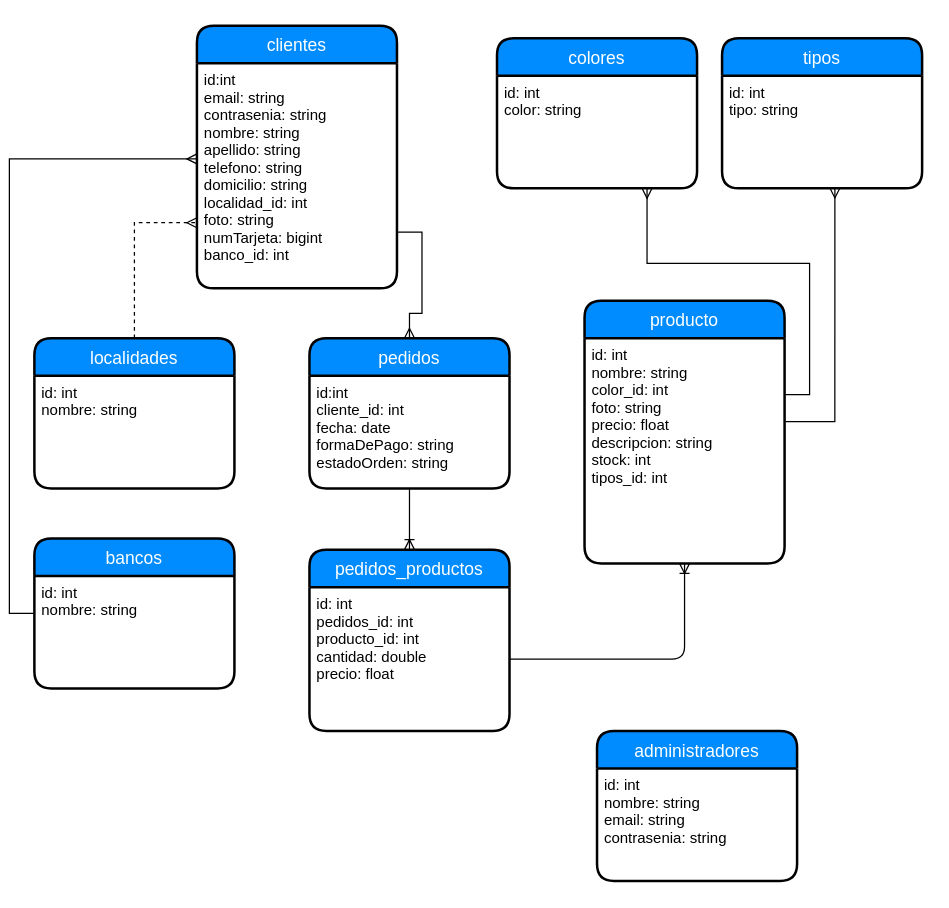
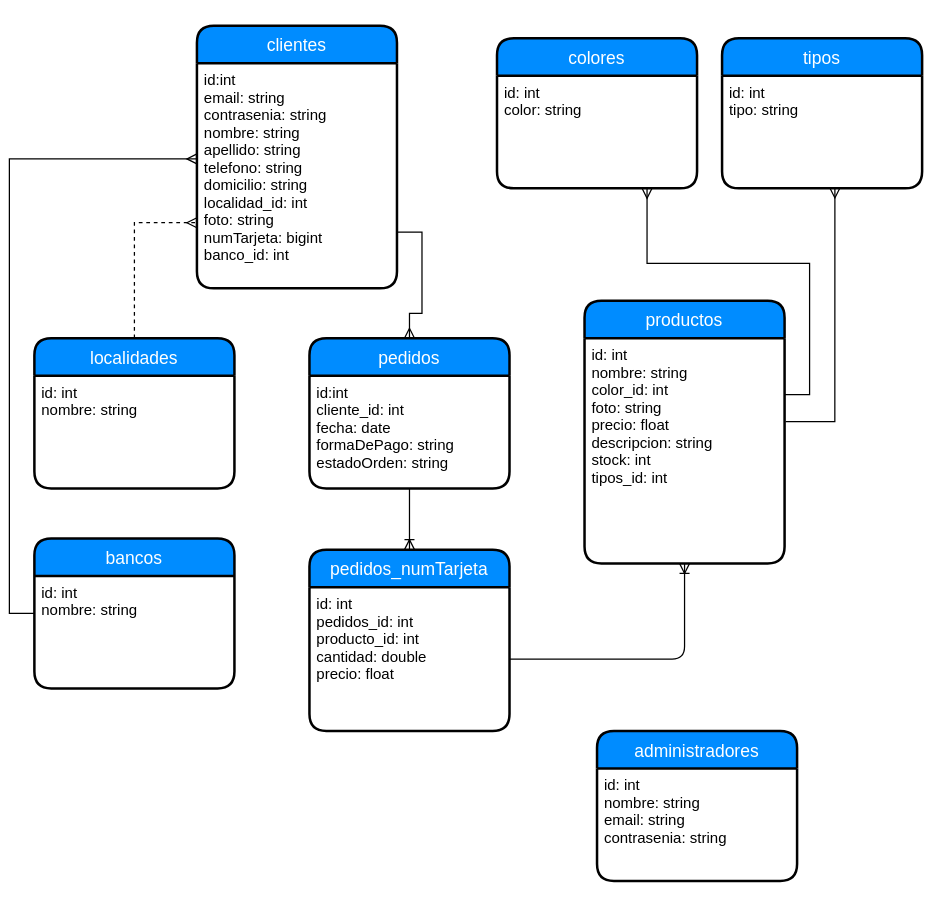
  <mxCell id="0" />
  <mxCell id="1" parent="0" />
  <mxCell id="2" value="" style="fontSize=12;html=1;endArrow=ERoneToMany;entryX=0.5;entryY=1;entryDx=0;entryDy=0;edgeStyle=orthogonalEdgeStyle;" parent="1" source="12" target="15" edge="1"><mxGeometry width="100" height="100" relative="1" as="geometry"><mxPoint x="540" y="469" as="sourcePoint" /><mxPoint x="540.235" y="434.941" as="targetPoint" /></mxGeometry></mxCell>
  <mxCell id="3" style="edgeStyle=orthogonalEdgeStyle;rounded=0;orthogonalLoop=1;jettySize=auto;html=1;exitX=0.5;exitY=0;exitDx=0;exitDy=0;entryX=0;entryY=0.75;entryDx=0;entryDy=0;endArrow=ERmany;endFill=0;dashed=1;" parent="1" source="4" target="23" edge="1"><mxGeometry relative="1" as="geometry" /></mxCell>
  <mxCell id="4" value="localidades" style="swimlane;childLayout=stackLayout;horizontal=1;startSize=30;horizontalStack=0;fillColor=#008cff;fontColor=#FFFFFF;rounded=1;fontSize=14;fontStyle=0;strokeWidth=2;resizeParent=0;resizeLast=1;shadow=0;dashed=0;align=center;" parent="1" vertex="1"><mxGeometry x="20" y="270" width="160" height="120" as="geometry" /></mxCell>
  <mxCell id="5" value="id: int&#10;nombre: string&#10;" style="align=left;strokeColor=none;fillColor=none;spacingLeft=4;fontSize=12;verticalAlign=top;resizable=0;rotatable=0;part=1;" parent="4" vertex="1"><mxGeometry y="30" width="160" height="90" as="geometry" /></mxCell>
  <mxCell id="6" style="edgeStyle=orthogonalEdgeStyle;rounded=0;orthogonalLoop=1;jettySize=auto;html=1;exitX=0;exitY=0.5;exitDx=0;exitDy=0;entryX=0;entryY=0.425;entryDx=0;entryDy=0;entryPerimeter=0;endArrow=ERmany;endFill=0;" parent="1" source="7" target="24" edge="1"><mxGeometry relative="1" as="geometry" /></mxCell>
  <mxCell id="7" value="bancos" style="swimlane;childLayout=stackLayout;horizontal=1;startSize=30;horizontalStack=0;fillColor=#008cff;fontColor=#FFFFFF;rounded=1;fontSize=14;fontStyle=0;strokeWidth=2;resizeParent=0;resizeLast=1;shadow=0;dashed=0;align=center;" parent="1" vertex="1"><mxGeometry x="20" y="430" width="160" height="120" as="geometry" /></mxCell>
  <mxCell id="8" value="id: int&#10;nombre: string&#10;" style="align=left;strokeColor=none;fillColor=none;spacingLeft=4;fontSize=12;verticalAlign=top;resizable=0;rotatable=0;part=1;" parent="7" vertex="1"><mxGeometry y="30" width="160" height="90" as="geometry" /></mxCell>
  <mxCell id="9" value="pedidos" style="swimlane;childLayout=stackLayout;horizontal=1;startSize=30;horizontalStack=0;fillColor=#008cff;fontColor=#FFFFFF;rounded=1;fontSize=14;fontStyle=0;strokeWidth=2;resizeParent=0;resizeLast=1;shadow=0;dashed=0;align=center;" parent="1" vertex="1"><mxGeometry x="240" y="270" width="160" height="120" as="geometry" /></mxCell>
  <mxCell id="10" value="id:int&#10;cliente_id: int&#10;fecha: date&#10;formaDePago: string&#10;estadoOrden: string&#10;" style="align=left;strokeColor=none;fillColor=none;spacingLeft=4;fontSize=12;verticalAlign=top;resizable=0;rotatable=0;part=1;" parent="9" vertex="1"><mxGeometry y="30" width="160" height="90" as="geometry" /></mxCell>
- <mxCell id="11" value="pedidos_productos" style="swimlane;childLayout=stackLayout;horizontal=1;startSize=30;horizontalStack=0;fillColor=#008cff;fontColor=#FFFFFF;rounded=1;fontSize=14;fontStyle=0;strokeWidth=2;resizeParent=0;resizeLast=1;shadow=0;dashed=0;align=center;" parent="1" vertex="1"><mxGeometry x="240" y="439" width="160" height="145" as="geometry" /></mxCell>
+ <mxCell id="11" value="pedidos_numTarjeta" style="swimlane;childLayout=stackLayout;horizontal=1;startSize=30;horizontalStack=0;fillColor=#008cff;fontColor=#FFFFFF;rounded=1;fontSize=14;fontStyle=0;strokeWidth=2;resizeParent=0;resizeLast=1;shadow=0;dashed=0;align=center;" parent="1" vertex="1"><mxGeometry x="240" y="439" width="160" height="145" as="geometry" /></mxCell>
  <mxCell id="12" value="id: int&#10;pedidos_id: int&#10;producto_id: int&#10;cantidad: double&#10;precio: float&#10;" style="align=left;strokeColor=none;fillColor=none;spacingLeft=4;fontSize=12;verticalAlign=top;resizable=0;rotatable=0;part=1;" parent="11" vertex="1"><mxGeometry y="30" width="160" height="115" as="geometry" /></mxCell>
  <mxCell id="13" value="" style="fontSize=12;html=1;endArrow=ERoneToMany;entryX=0.5;entryY=0;entryDx=0;entryDy=0;exitX=0.5;exitY=1;exitDx=0;exitDy=0;" parent="1" source="10" target="11" edge="1"><mxGeometry width="100" height="100" relative="1" as="geometry"><mxPoint x="270" y="500" as="sourcePoint" /><mxPoint x="370" y="400" as="targetPoint" /></mxGeometry></mxCell>
- <mxCell id="14" value="producto" style="swimlane;childLayout=stackLayout;horizontal=1;startSize=30;horizontalStack=0;fillColor=#008cff;fontColor=#FFFFFF;rounded=1;fontSize=14;fontStyle=0;strokeWidth=2;resizeParent=0;resizeLast=1;shadow=0;dashed=0;align=center;" parent="1" vertex="1"><mxGeometry x="460" y="240" width="160" height="210" as="geometry" /></mxCell>
+ <mxCell id="14" value="productos" style="swimlane;childLayout=stackLayout;horizontal=1;startSize=30;horizontalStack=0;fillColor=#008cff;fontColor=#FFFFFF;rounded=1;fontSize=14;fontStyle=0;strokeWidth=2;resizeParent=0;resizeLast=1;shadow=0;dashed=0;align=center;" parent="1" vertex="1"><mxGeometry x="460" y="240" width="160" height="210" as="geometry" /></mxCell>
  <mxCell id="15" value="id: int&#10;nombre: string&#10;color_id: int&#10;foto: string&#10;precio: float&#10;descripcion: string&#10;stock: int&#10;tipos_id: int&#10;" style="align=left;strokeColor=none;fillColor=none;spacingLeft=4;fontSize=12;verticalAlign=top;resizable=0;rotatable=0;part=1;" parent="14" vertex="1"><mxGeometry y="30" width="160" height="180" as="geometry" /></mxCell>
  <mxCell id="16" style="edgeStyle=orthogonalEdgeStyle;rounded=0;orthogonalLoop=1;jettySize=auto;html=1;exitX=1;exitY=0.25;exitDx=0;exitDy=0;entryX=0.75;entryY=1;entryDx=0;entryDy=0;endArrow=ERmany;endFill=0;" parent="1" source="15" target="19" edge="1"><mxGeometry relative="1" as="geometry" /></mxCell>
  <mxCell id="17" style="edgeStyle=orthogonalEdgeStyle;rounded=0;orthogonalLoop=1;jettySize=auto;html=1;exitX=1;exitY=0.75;exitDx=0;exitDy=0;endArrow=ERmany;endFill=0;" parent="1" source="24" target="9" edge="1"><mxGeometry relative="1" as="geometry" /></mxCell>
  <mxCell id="18" value="colores" style="swimlane;childLayout=stackLayout;horizontal=1;startSize=30;horizontalStack=0;fillColor=#008cff;fontColor=#FFFFFF;rounded=1;fontSize=14;fontStyle=0;strokeWidth=2;resizeParent=0;resizeLast=1;shadow=0;dashed=0;align=center;" parent="1" vertex="1"><mxGeometry x="390" y="30" width="160" height="120" as="geometry" /></mxCell>
  <mxCell id="19" value="id: int&#10;color: string&#10;" style="align=left;strokeColor=none;fillColor=none;spacingLeft=4;fontSize=12;verticalAlign=top;resizable=0;rotatable=0;part=1;" parent="18" vertex="1"><mxGeometry y="30" width="160" height="90" as="geometry" /></mxCell>
  <mxCell id="20" value="tipos" style="swimlane;childLayout=stackLayout;horizontal=1;startSize=30;horizontalStack=0;fillColor=#008cff;fontColor=#FFFFFF;rounded=1;fontSize=14;fontStyle=0;strokeWidth=2;resizeParent=0;resizeLast=1;shadow=0;dashed=0;align=center;" parent="1" vertex="1"><mxGeometry x="570" y="30" width="160" height="120" as="geometry" /></mxCell>
  <mxCell id="21" value="id: int&#10;tipo: string&#10;" style="align=left;strokeColor=none;fillColor=none;spacingLeft=4;fontSize=12;verticalAlign=top;resizable=0;rotatable=0;part=1;" parent="20" vertex="1"><mxGeometry y="30" width="160" height="90" as="geometry" /></mxCell>
  <mxCell id="22" style="edgeStyle=orthogonalEdgeStyle;rounded=0;orthogonalLoop=1;jettySize=auto;html=1;exitX=1.005;exitY=0.37;exitDx=0;exitDy=0;entryX=0.564;entryY=0.997;entryDx=0;entryDy=0;endArrow=ERmany;endFill=0;entryPerimeter=0;exitPerimeter=0;" parent="1" source="15" target="21" edge="1"><mxGeometry relative="1" as="geometry"><mxPoint x="629.647" y="290.353" as="sourcePoint" /><mxPoint x="540.235" y="159.765" as="targetPoint" /></mxGeometry></mxCell>
  <mxCell id="23" value="clientes" style="swimlane;childLayout=stackLayout;horizontal=1;startSize=30;horizontalStack=0;fillColor=#008cff;fontColor=#FFFFFF;rounded=1;fontSize=14;fontStyle=0;strokeWidth=2;resizeParent=0;resizeLast=1;shadow=0;dashed=0;align=center;" parent="1" vertex="1"><mxGeometry x="150" y="20" width="160" height="210" as="geometry" /></mxCell>
  <mxCell id="24" value="id:int&#10;email: string&#10;contrasenia: string&#10;nombre: string&#10;apellido: string&#10;telefono: string&#10;domicilio: string&#10;localidad_id: int&#10;foto: string&#10;numTarjeta: bigint&#10;banco_id: int&#10;&#10;" style="align=left;strokeColor=none;fillColor=none;spacingLeft=4;fontSize=12;verticalAlign=top;resizable=0;rotatable=0;part=1;" parent="23" vertex="1"><mxGeometry y="30" width="160" height="180" as="geometry" /></mxCell>
  <mxCell id="25" value="administradores" style="swimlane;childLayout=stackLayout;horizontal=1;startSize=30;horizontalStack=0;fillColor=#008cff;fontColor=#FFFFFF;rounded=1;fontSize=14;fontStyle=0;strokeWidth=2;resizeParent=0;resizeLast=1;shadow=0;dashed=0;align=center;" vertex="1" parent="1"><mxGeometry x="470" y="584" width="160" height="120" as="geometry" /></mxCell>
  <mxCell id="26" value="id: int&#10;nombre: string&#10;email: string&#10;contrasenia: string&#10;" style="align=left;strokeColor=none;fillColor=none;spacingLeft=4;fontSize=12;verticalAlign=top;resizable=0;rotatable=0;part=1;" vertex="1" parent="25"><mxGeometry y="30" width="160" height="90" as="geometry" /></mxCell>
